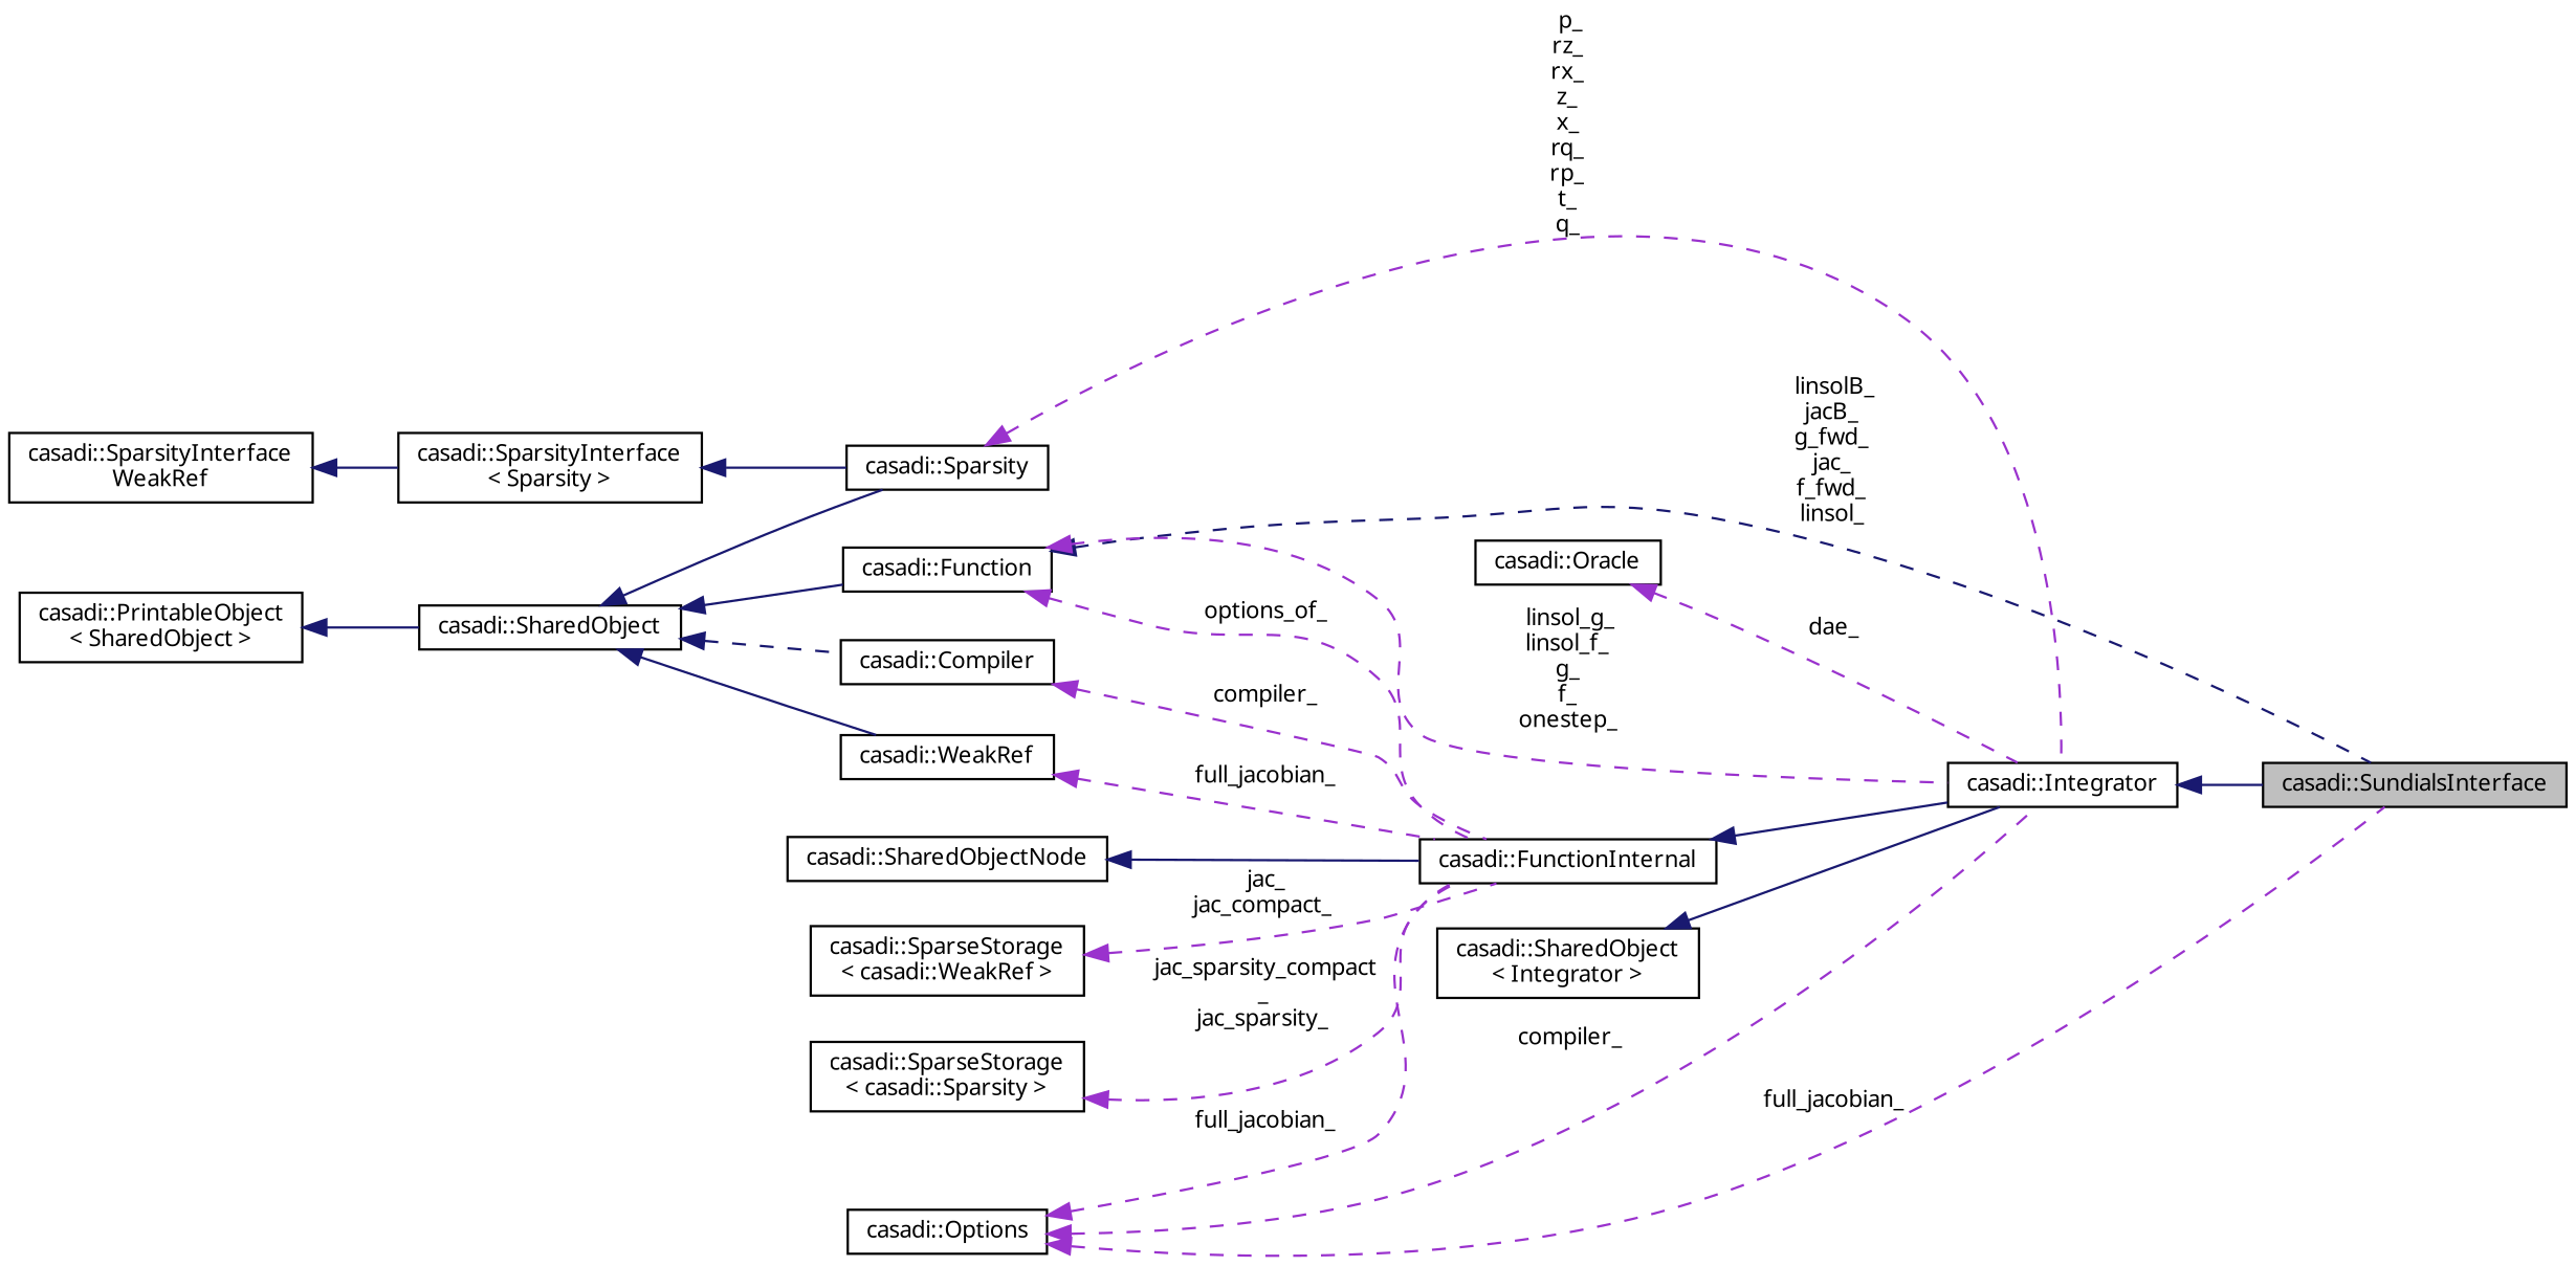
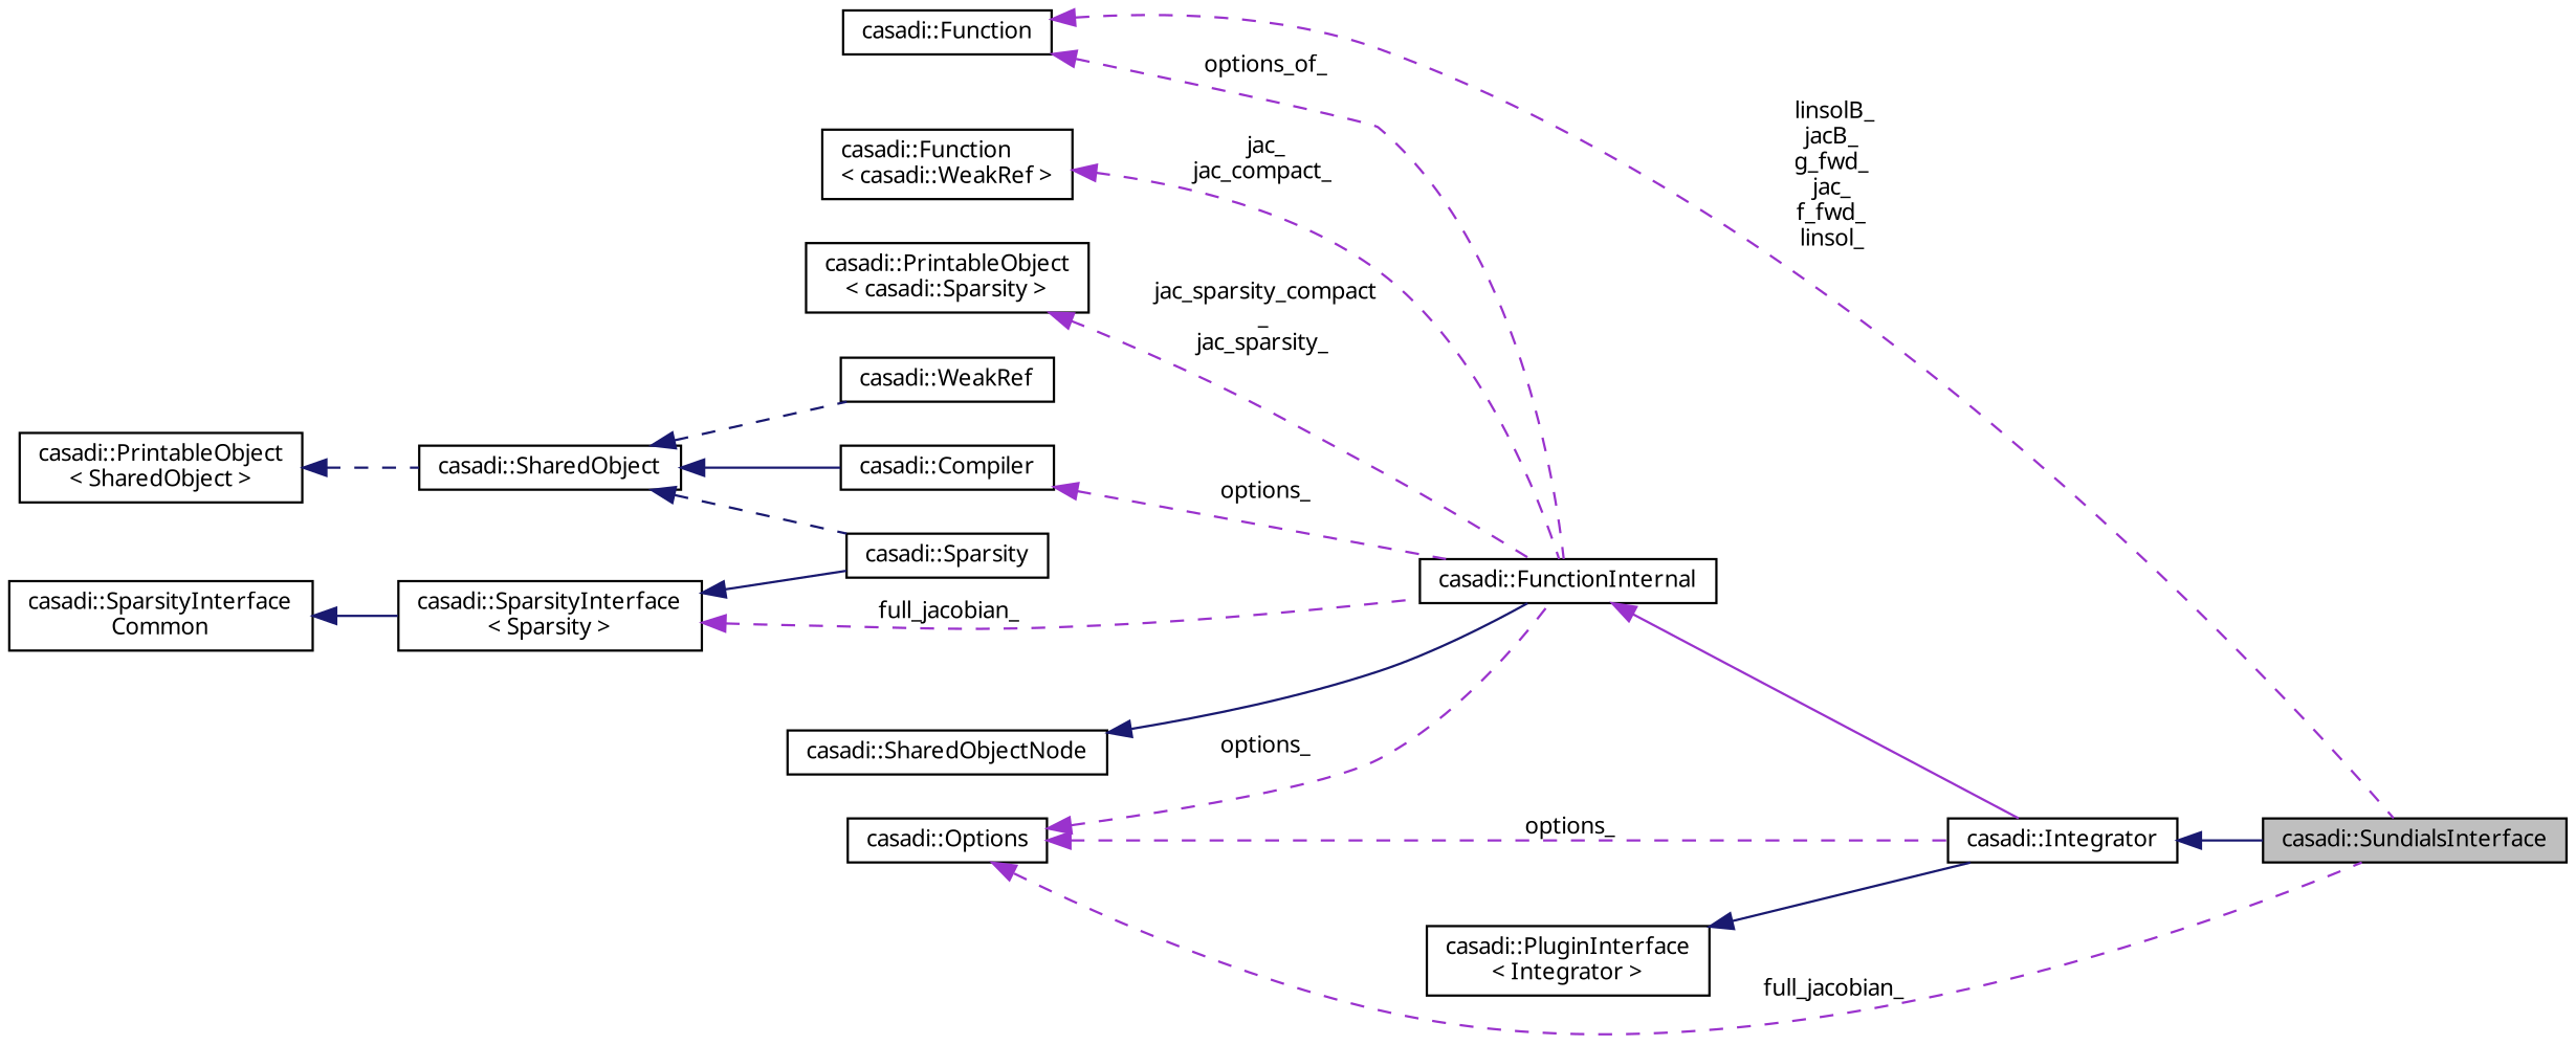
  digraph {
    rankdir=LR
    node [color=black fillcolor=white fontname="FreeSans.ttf" fontsize=10 shape=record style=filled]
    edge [color=darkorchid3 dir=back fontname="FreeSans.ttf" fontsize=10 labelfontname="FreeSans.ttf" labelfontsize=10 style=dashed]
    n1 [fillcolor=grey75 fontcolor=black height=0.2 label="casadi::SundialsInterface" width=0.4]
    n2 [height=0.2 label="casadi::Integrator" width=0.4]
    n3 [height=0.2 label="casadi::FunctionInternal" width=0.4]
    n4 [height=0.2 label="casadi::SharedObjectNode" width=0.4]
    n5 [height=0.2 label="casadi::WeakRef" width=0.4]
    n6 [height=0.2 label="casadi::SharedObject" width=0.4]
    n7 [height=0.2 label="casadi::Function" width=0.4]
    n8 [height=0.2 label="casadi::Compiler" width=0.4]
    n9 [height=0.2 label="casadi::Sparsity" width=0.4]
    n10 [height=0.2 label="casadi::PrintableObject\l\< SharedObject \>" width=0.4]
-   n11 [height=0.2 label="casadi::SparseStorage\l\< casadi::WeakRef \>" width=0.4]
+   n11 [height=0.2 label="casadi::Function\l\< casadi::WeakRef \>" width=0.4]
    n12 [height=0.2 label="casadi::Options" width=0.4]
-   n13 [height=0.2 label="casadi::SparseStorage\l\< casadi::Sparsity \>" width=0.4]
-   n14 [height=0.2 label="casadi::SharedObject\l\< Integrator \>" width=0.4]
+   n13 [height=0.2 label="casadi::PrintableObject\l\< casadi::Sparsity \>" width=0.4]
+   n14 [height=0.2 label="casadi::PluginInterface\l\< Integrator \>" width=0.4]
    n15 [height=0.2 label="casadi::SparsityInterface\l\< Sparsity \>" width=0.4]
-   n16 [height=0.2 label="casadi::SparsityInterface\lWeakRef" width=0.4]
-   n17 [height=0.2 label="casadi::Oracle" width=0.4]
+   n16 [height=0.2 label="casadi::SparsityInterface\lCommon" width=0.4]
    n2 -> n1 [color=midnightblue style=solid]
-   n3 -> n2 [color=midnightblue style=solid]
+   n3 -> n2 [style=solid]
    n4 -> n3 [color=midnightblue style=solid]
-   n5 -> n3 [label=" full_jacobian_"]
-   n6 -> n5 [color=midnightblue style=solid]
-   n6 -> n7 [color=midnightblue style=solid]
-   n6 -> n8 [color=midnightblue]
-   n6 -> n9 [color=midnightblue style=solid]
-   n7 -> n1 [color=midnightblue label=" linsolB_\njacB_\ng_fwd_\njac_\nf_fwd_\nlinsol_"]
-   n7 -> n2 [label=" linsol_g_\nlinsol_f_\ng_\nf_\nonestep_"]
+   n15 -> n3 [label=" full_jacobian_"]
+   n6 -> n5 [color=midnightblue]
+   n6 -> n8 [color=midnightblue style=solid]
+   n6 -> n9 [color=midnightblue]
+   n7 -> n1 [label=" linsolB_\njacB_\ng_fwd_\njac_\nf_fwd_\nlinsol_"]
    n7 -> n3 [label=" options_of_"]
-   n8 -> n3 [label=" compiler_"]
-   n9 -> n2 [label=" p_\nrz_\nrx_\nz_\nx_\nrq_\nrp_\nt_\nq_"]
-   n10 -> n6 [color=midnightblue style=solid]
+   n8 -> n3 [label=" options_"]
+   n10 -> n6 [color=midnightblue]
    n11 -> n3 [label=" jac_\njac_compact_"]
    n12 -> n1 [label=" full_jacobian_"]
-   n12 -> n2 [label=" compiler_"]
-   n12 -> n3 [label=" full_jacobian_"]
+   n12 -> n2 [label=" options_"]
+   n12 -> n3 [label=" options_"]
    n13 -> n3 [label=" jac_sparsity_compact\l_\njac_sparsity_"]
    n14 -> n2 [color=midnightblue style=solid]
    n15 -> n9 [color=midnightblue style=solid]
    n16 -> n15 [color=midnightblue style=solid]
-   n17 -> n2 [label=" dae_"]
  }
